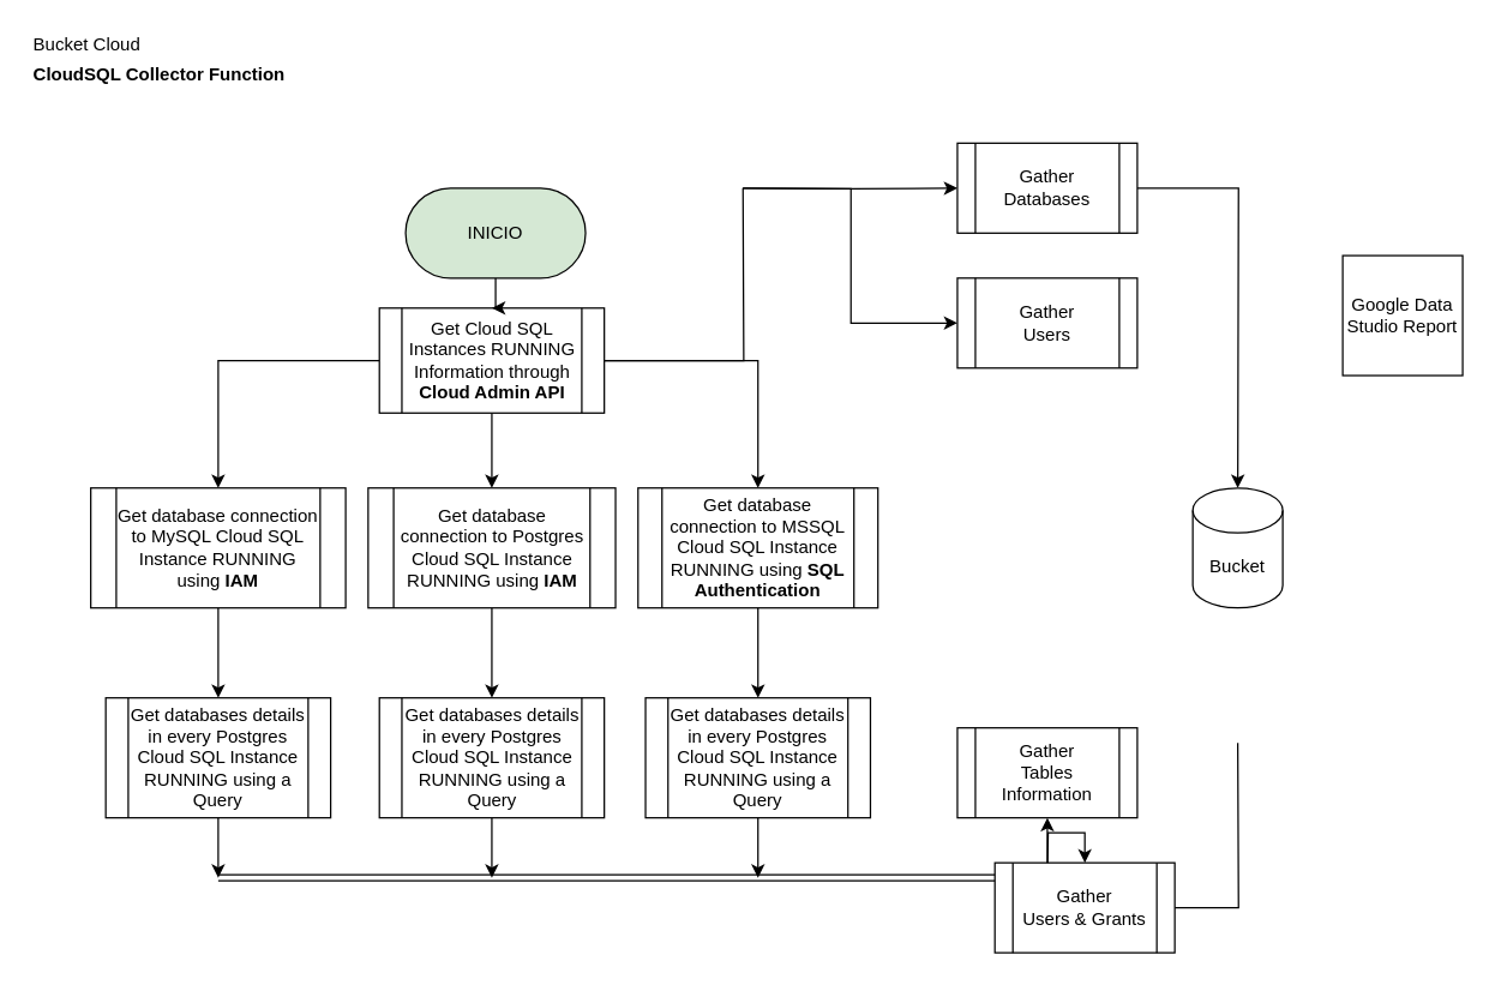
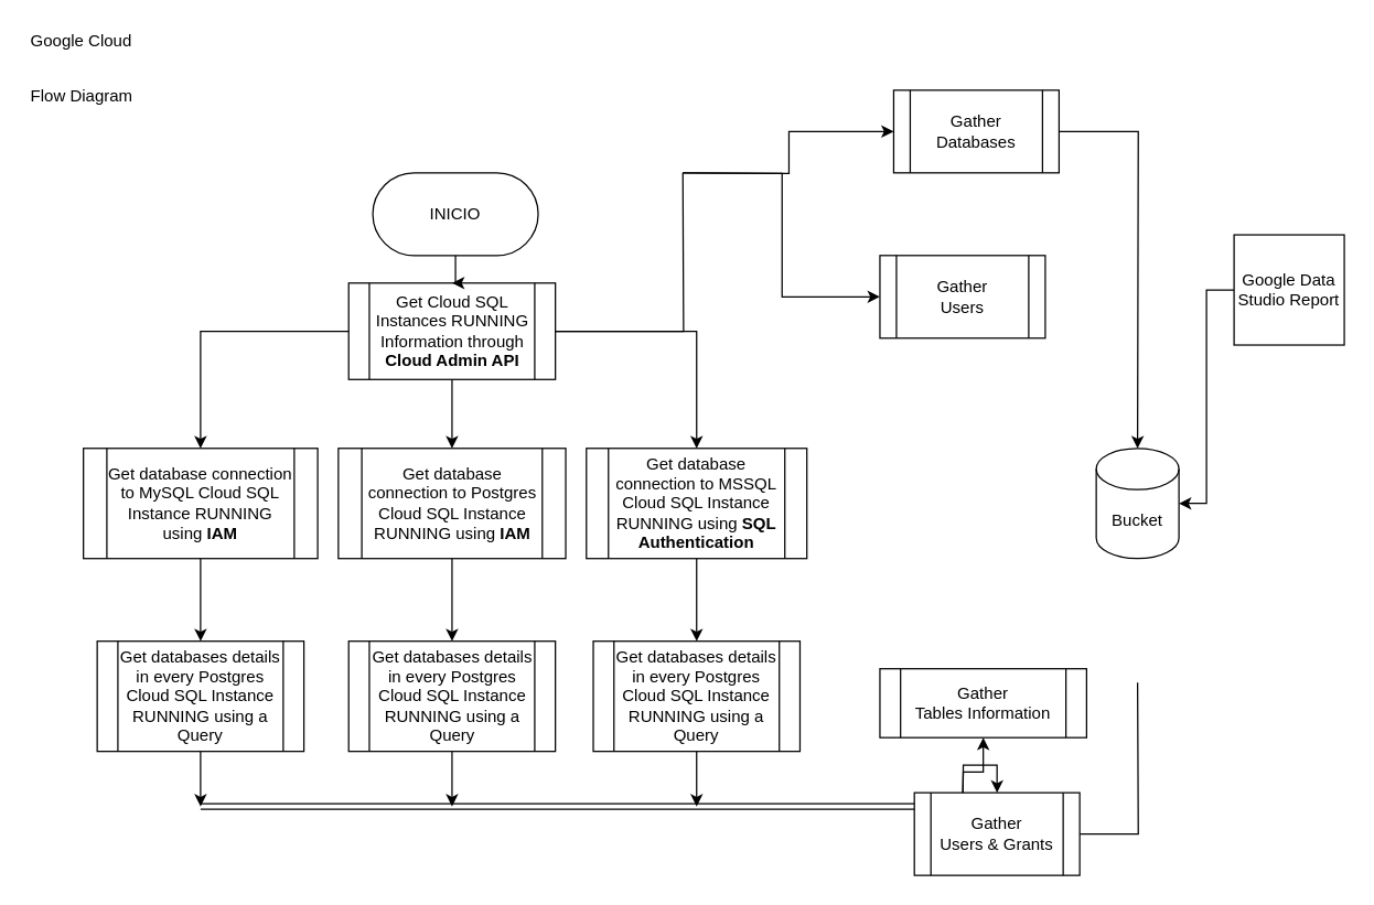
  <mxCell id="0" />
  <mxCell id="1" parent="0" />
  <mxCell id="2" style="edgeStyle=orthogonalEdgeStyle;rounded=0;orthogonalLoop=1;jettySize=auto;html=1;entryX=0.5;entryY=0;entryDx=0;entryDy=0;" parent="1" source="6" target="20" edge="1"><mxGeometry relative="1" as="geometry"><mxPoint x="470" y="465" as="targetPoint" /></mxGeometry></mxCell>
  <mxCell id="3" style="edgeStyle=orthogonalEdgeStyle;rounded=0;orthogonalLoop=1;jettySize=auto;html=1;" parent="1" source="6" target="22" edge="1"><mxGeometry relative="1" as="geometry" /></mxCell>
  <mxCell id="4" style="edgeStyle=orthogonalEdgeStyle;rounded=0;orthogonalLoop=1;jettySize=auto;html=1;" parent="1" source="6" target="24" edge="1"><mxGeometry relative="1" as="geometry" /></mxCell>
  <mxCell id="5" style="edgeStyle=orthogonalEdgeStyle;rounded=0;orthogonalLoop=1;jettySize=auto;html=1;startArrow=none;startFill=0;endArrow=none;endFill=0;" parent="1" source="6" edge="1"><mxGeometry relative="1" as="geometry"><mxPoint x="495" y="125" as="targetPoint" /></mxGeometry></mxCell>
  <mxCell id="6" value="Get Cloud SQL Instances RUNNING Information through &lt;b&gt;Cloud Admin API&lt;/b&gt;" style="shape=process;whiteSpace=wrap;html=1;backgroundOutline=1;" parent="1" vertex="1"><mxGeometry x="252.5" y="205" width="150" height="70" as="geometry" /></mxCell>
  <mxCell id="7" style="edgeStyle=orthogonalEdgeStyle;rounded=0;orthogonalLoop=1;jettySize=auto;html=1;" parent="1" source="8" target="6" edge="1"><mxGeometry relative="1" as="geometry" /></mxCell>
- <mxCell id="8" value="INICIO" style="rounded=1;whiteSpace=wrap;html=1;arcSize=50;fillColor=#d5e8d4;" parent="1" vertex="1"><mxGeometry x="270" y="125" width="120" height="60" as="geometry" /></mxCell>
+ <mxCell id="8" value="INICIO" style="rounded=1;whiteSpace=wrap;html=1;arcSize=50;" parent="1" vertex="1"><mxGeometry x="270" y="125" width="120" height="60" as="geometry" /></mxCell>
  <mxCell id="9" style="edgeStyle=orthogonalEdgeStyle;rounded=0;orthogonalLoop=1;jettySize=auto;html=1;entryX=0;entryY=0.5;entryDx=0;entryDy=0;" parent="1" target="12" edge="1"><mxGeometry relative="1" as="geometry"><mxPoint x="495" y="125" as="sourcePoint" /></mxGeometry></mxCell>
  <mxCell id="10" style="edgeStyle=orthogonalEdgeStyle;rounded=0;orthogonalLoop=1;jettySize=auto;html=1;entryX=0;entryY=0.5;entryDx=0;entryDy=0;" parent="1" target="15" edge="1"><mxGeometry relative="1" as="geometry"><mxPoint x="495" y="125" as="sourcePoint" /></mxGeometry></mxCell>
  <mxCell id="11" style="edgeStyle=orthogonalEdgeStyle;rounded=0;orthogonalLoop=1;jettySize=auto;html=1;" parent="1" source="12" edge="1"><mxGeometry relative="1" as="geometry"><mxPoint x="825" y="325" as="targetPoint" /></mxGeometry></mxCell>
- <mxCell id="12" value="Gather&lt;br&gt;Databases" style="shape=process;whiteSpace=wrap;html=1;backgroundOutline=1;" parent="1" vertex="1"><mxGeometry x="638" y="95" width="120" height="60" as="geometry" /></mxCell>
+ <mxCell id="12" value="Gather&lt;br&gt;Databases" style="shape=process;whiteSpace=wrap;html=1;backgroundOutline=1;" parent="1" vertex="1"><mxGeometry x="648" y="65" width="120" height="60" as="geometry" /></mxCell>
  <mxCell id="13" style="edgeStyle=orthogonalEdgeStyle;rounded=0;orthogonalLoop=1;jettySize=auto;html=1;startArrow=classic;startFill=1;endArrow=none;endFill=0;" parent="1" source="14" edge="1"><mxGeometry relative="1" as="geometry"><mxPoint x="698" y="585" as="targetPoint" /></mxGeometry></mxCell>
- <mxCell id="14" value="Gather&lt;br&gt;Tables Information" style="shape=process;whiteSpace=wrap;html=1;backgroundOutline=1;" parent="1" vertex="1"><mxGeometry x="638" y="485" width="120" height="60" as="geometry" /></mxCell>
+ <mxCell id="14" value="Gather&lt;br&gt;Tables Information" style="shape=process;whiteSpace=wrap;html=1;backgroundOutline=1;" parent="1" vertex="1"><mxGeometry x="638" y="485" width="150" height="50" as="geometry" /></mxCell>
  <mxCell id="15" value="Gather&lt;br&gt;Users" style="shape=process;whiteSpace=wrap;html=1;backgroundOutline=1;" parent="1" vertex="1"><mxGeometry x="638" y="185" width="120" height="60" as="geometry" /></mxCell>
  <mxCell id="16" value="Bucket" style="shape=cylinder3;whiteSpace=wrap;html=1;boundedLbl=1;backgroundOutline=1;size=15;" parent="1" vertex="1"><mxGeometry x="795" y="325" width="60" height="80" as="geometry" /></mxCell>
+ <mxCell id="17" style="edgeStyle=orthogonalEdgeStyle;rounded=0;orthogonalLoop=1;jettySize=auto;html=1;entryX=1;entryY=0.5;entryDx=0;entryDy=0;entryPerimeter=0;" parent="1" source="18" target="16" edge="1"><mxGeometry relative="1" as="geometry" /></mxCell>
  <mxCell id="18" value="Google Data Studio Report" style="whiteSpace=wrap;html=1;aspect=fixed;" parent="1" vertex="1"><mxGeometry x="895" y="170" width="80" height="80" as="geometry" /></mxCell>
  <mxCell id="19" style="edgeStyle=orthogonalEdgeStyle;rounded=0;orthogonalLoop=1;jettySize=auto;html=1;entryX=0.5;entryY=0;entryDx=0;entryDy=0;" parent="1" source="20" target="28" edge="1"><mxGeometry relative="1" as="geometry" /></mxCell>
  <mxCell id="20" value="Get database connection to Postgres Cloud SQL Instance RUNNING using &lt;b&gt;IAM&lt;/b&gt;" style="shape=process;whiteSpace=wrap;html=1;backgroundOutline=1;" parent="1" vertex="1"><mxGeometry x="245" y="325" width="165" height="80" as="geometry" /></mxCell>
  <mxCell id="21" style="edgeStyle=orthogonalEdgeStyle;rounded=0;orthogonalLoop=1;jettySize=auto;html=1;entryX=0.5;entryY=0;entryDx=0;entryDy=0;" parent="1" source="22" target="26" edge="1"><mxGeometry relative="1" as="geometry" /></mxCell>
  <mxCell id="22" value="Get database connection to MySQL Cloud SQL Instance RUNNING using &lt;b&gt;IAM&lt;/b&gt;" style="shape=process;whiteSpace=wrap;html=1;backgroundOutline=1;" parent="1" vertex="1"><mxGeometry x="60" y="325" width="170" height="80" as="geometry" /></mxCell>
  <mxCell id="23" style="edgeStyle=orthogonalEdgeStyle;rounded=0;orthogonalLoop=1;jettySize=auto;html=1;entryX=0.5;entryY=0;entryDx=0;entryDy=0;" parent="1" source="24" target="30" edge="1"><mxGeometry relative="1" as="geometry" /></mxCell>
  <mxCell id="24" value="Get database connection to MSSQL Cloud SQL Instance RUNNING using &lt;b&gt;SQL Authentication&lt;/b&gt;" style="shape=process;whiteSpace=wrap;html=1;backgroundOutline=1;" parent="1" vertex="1"><mxGeometry x="425" y="325" width="160" height="80" as="geometry" /></mxCell>
  <mxCell id="25" style="edgeStyle=orthogonalEdgeStyle;rounded=0;orthogonalLoop=1;jettySize=auto;html=1;" parent="1" source="26" edge="1"><mxGeometry relative="1" as="geometry"><mxPoint x="145" y="585" as="targetPoint" /></mxGeometry></mxCell>
  <mxCell id="26" value="Get databases details in every Postgres Cloud SQL Instance RUNNING using a Query" style="shape=process;whiteSpace=wrap;html=1;backgroundOutline=1;" parent="1" vertex="1"><mxGeometry x="70" y="465" width="150" height="80" as="geometry" /></mxCell>
  <mxCell id="27" style="edgeStyle=orthogonalEdgeStyle;rounded=0;orthogonalLoop=1;jettySize=auto;html=1;" parent="1" source="28" edge="1"><mxGeometry relative="1" as="geometry"><mxPoint x="327.5" y="585" as="targetPoint" /></mxGeometry></mxCell>
  <mxCell id="28" value="Get databases details in every Postgres Cloud SQL Instance RUNNING using a Query" style="shape=process;whiteSpace=wrap;html=1;backgroundOutline=1;" parent="1" vertex="1"><mxGeometry x="252.5" y="465" width="150" height="80" as="geometry" /></mxCell>
  <mxCell id="29" style="edgeStyle=orthogonalEdgeStyle;rounded=0;orthogonalLoop=1;jettySize=auto;html=1;" parent="1" source="30" edge="1"><mxGeometry relative="1" as="geometry"><mxPoint x="505" y="585" as="targetPoint" /></mxGeometry></mxCell>
  <mxCell id="30" value="Get databases details in every Postgres Cloud SQL Instance RUNNING using a Query" style="shape=process;whiteSpace=wrap;html=1;backgroundOutline=1;" parent="1" vertex="1"><mxGeometry x="430" y="465" width="150" height="80" as="geometry" /></mxCell>
  <mxCell id="31" value="" style="shape=link;html=1;rounded=0;" parent="1" edge="1"><mxGeometry width="100" relative="1" as="geometry"><mxPoint x="145" y="585" as="sourcePoint" /><mxPoint x="695" y="585" as="targetPoint" /></mxGeometry></mxCell>
  <mxCell id="32" style="edgeStyle=orthogonalEdgeStyle;rounded=0;orthogonalLoop=1;jettySize=auto;html=1;startArrow=classic;startFill=1;endArrow=none;endFill=0;" parent="1" source="34" edge="1"><mxGeometry relative="1" as="geometry"><mxPoint x="698" y="585" as="targetPoint" /></mxGeometry></mxCell>
  <mxCell id="33" style="edgeStyle=orthogonalEdgeStyle;rounded=0;orthogonalLoop=1;jettySize=auto;html=1;startArrow=none;startFill=0;endArrow=none;endFill=0;" parent="1" source="34" edge="1"><mxGeometry relative="1" as="geometry"><mxPoint x="825" y="495" as="targetPoint" /></mxGeometry></mxCell>
  <mxCell id="34" value="Gather&lt;br&gt;Users &amp;amp; Grants" style="shape=process;whiteSpace=wrap;html=1;backgroundOutline=1;" parent="1" vertex="1"><mxGeometry x="663" y="575" width="120" height="60" as="geometry" /></mxCell>
- <mxCell id="35" value="Bucket Cloud" style="text;html=1;align=left;verticalAlign=middle;resizable=0;points=[];autosize=1;strokeColor=none;fillColor=none;fontStyle=0" vertex="1" parent="1"><mxGeometry x="20" y="20" width="90" height="20" as="geometry" /></mxCell>
- <mxCell id="36" value="CloudSQL Collector Function" style="text;html=1;align=left;verticalAlign=middle;resizable=0;points=[];autosize=1;strokeColor=none;fillColor=none;fontStyle=1" vertex="1" parent="1"><mxGeometry x="20" y="40" width="180" height="20" as="geometry" /></mxCell>
+ <mxCell id="35" value="Google Cloud" style="text;html=1;align=left;verticalAlign=middle;resizable=0;points=[];autosize=1;strokeColor=none;fillColor=none;fontStyle=0" vertex="1" parent="1"><mxGeometry x="20" y="20" width="90" height="20" as="geometry" /></mxCell>
+ <mxCell id="37" value="Flow Diagram" style="text;html=1;align=left;verticalAlign=middle;resizable=0;points=[];autosize=1;strokeColor=none;fillColor=none;" vertex="1" parent="1"><mxGeometry x="20" y="60" width="90" height="20" as="geometry" /></mxCell>
